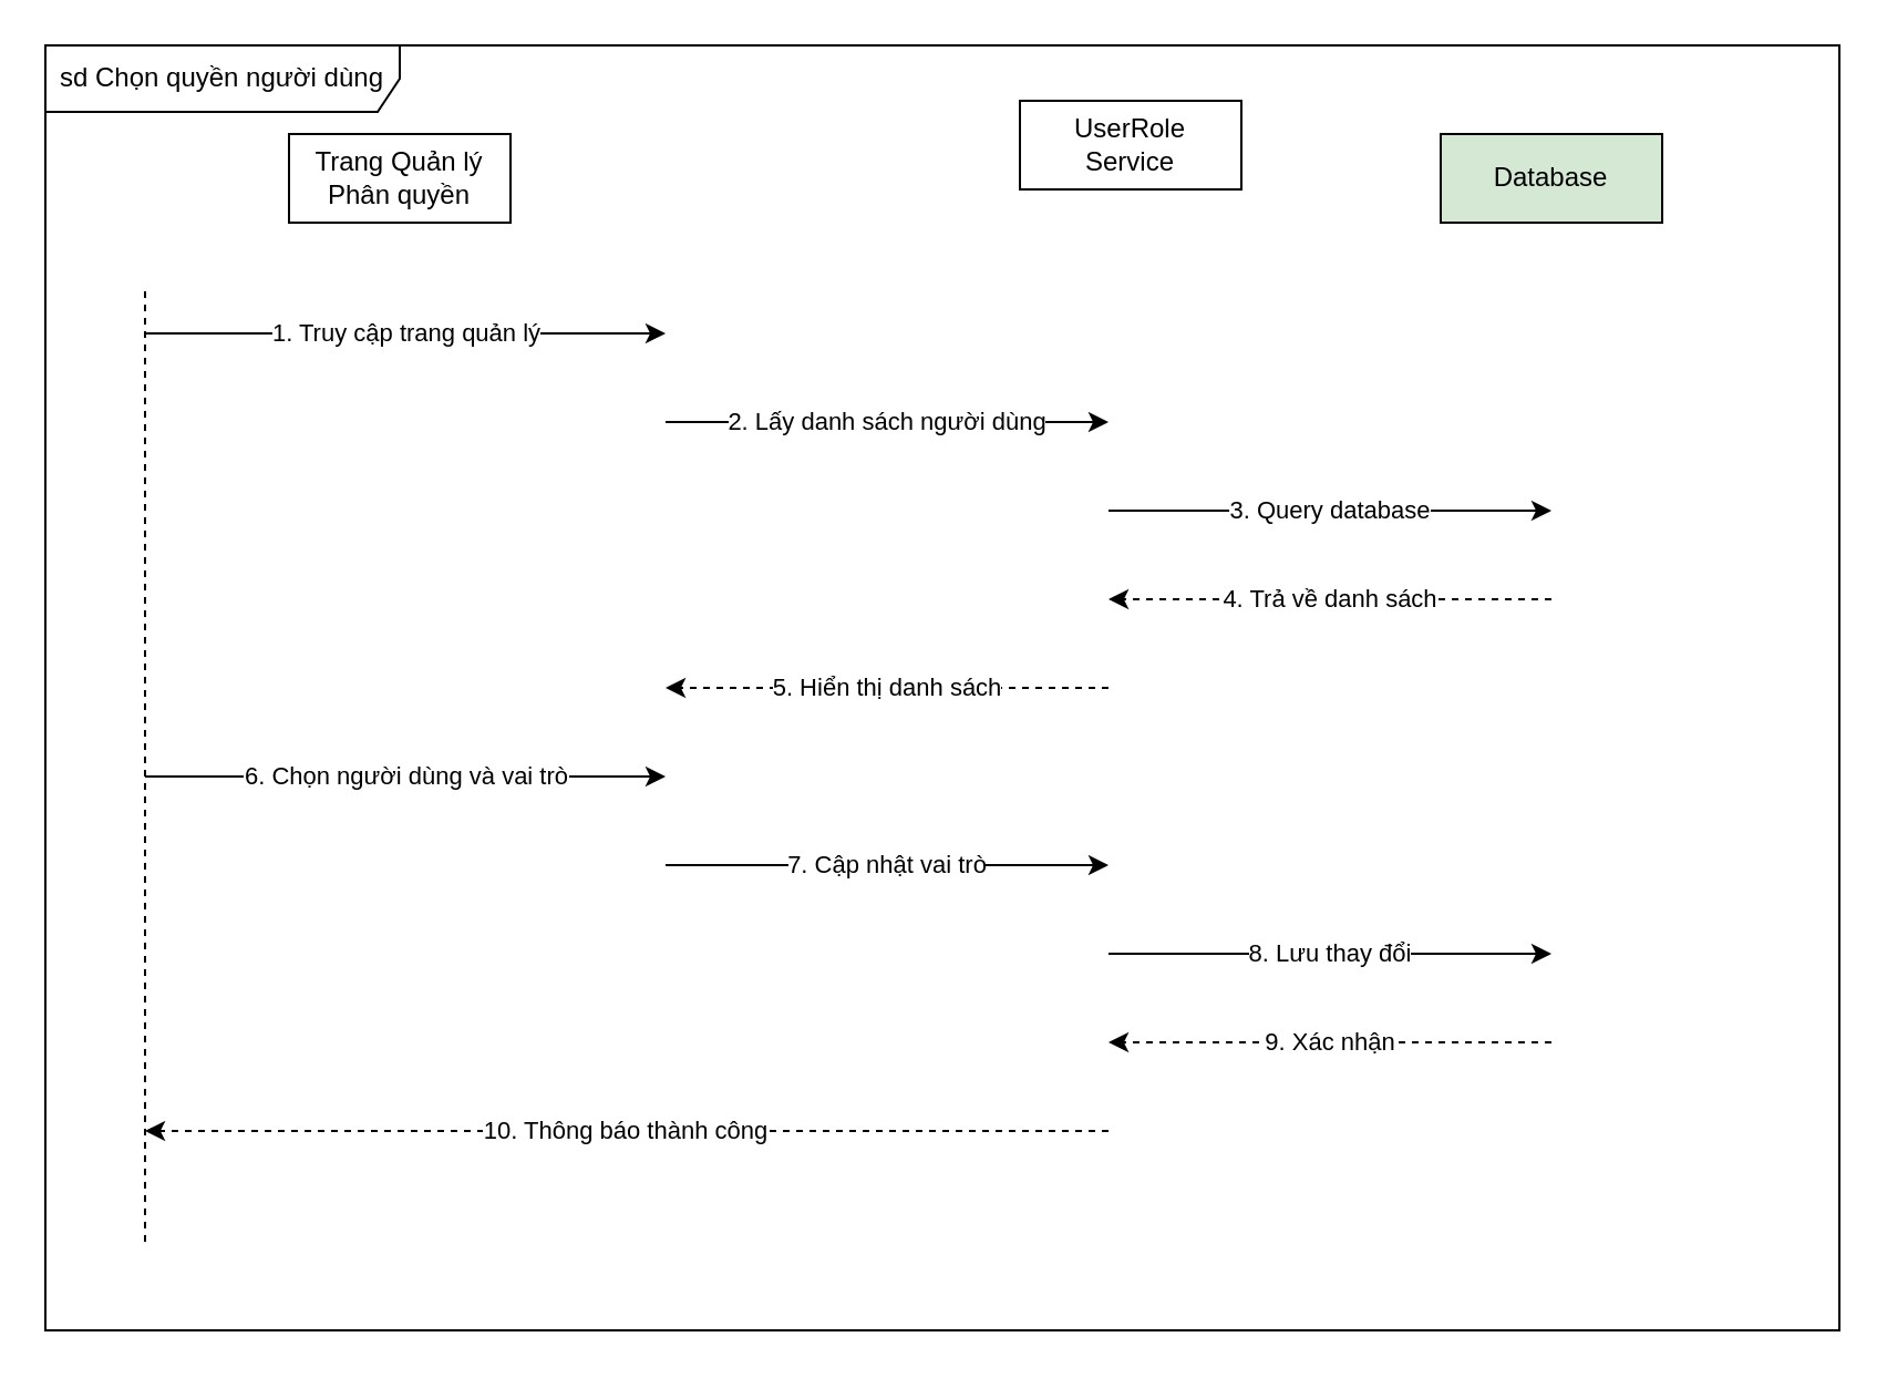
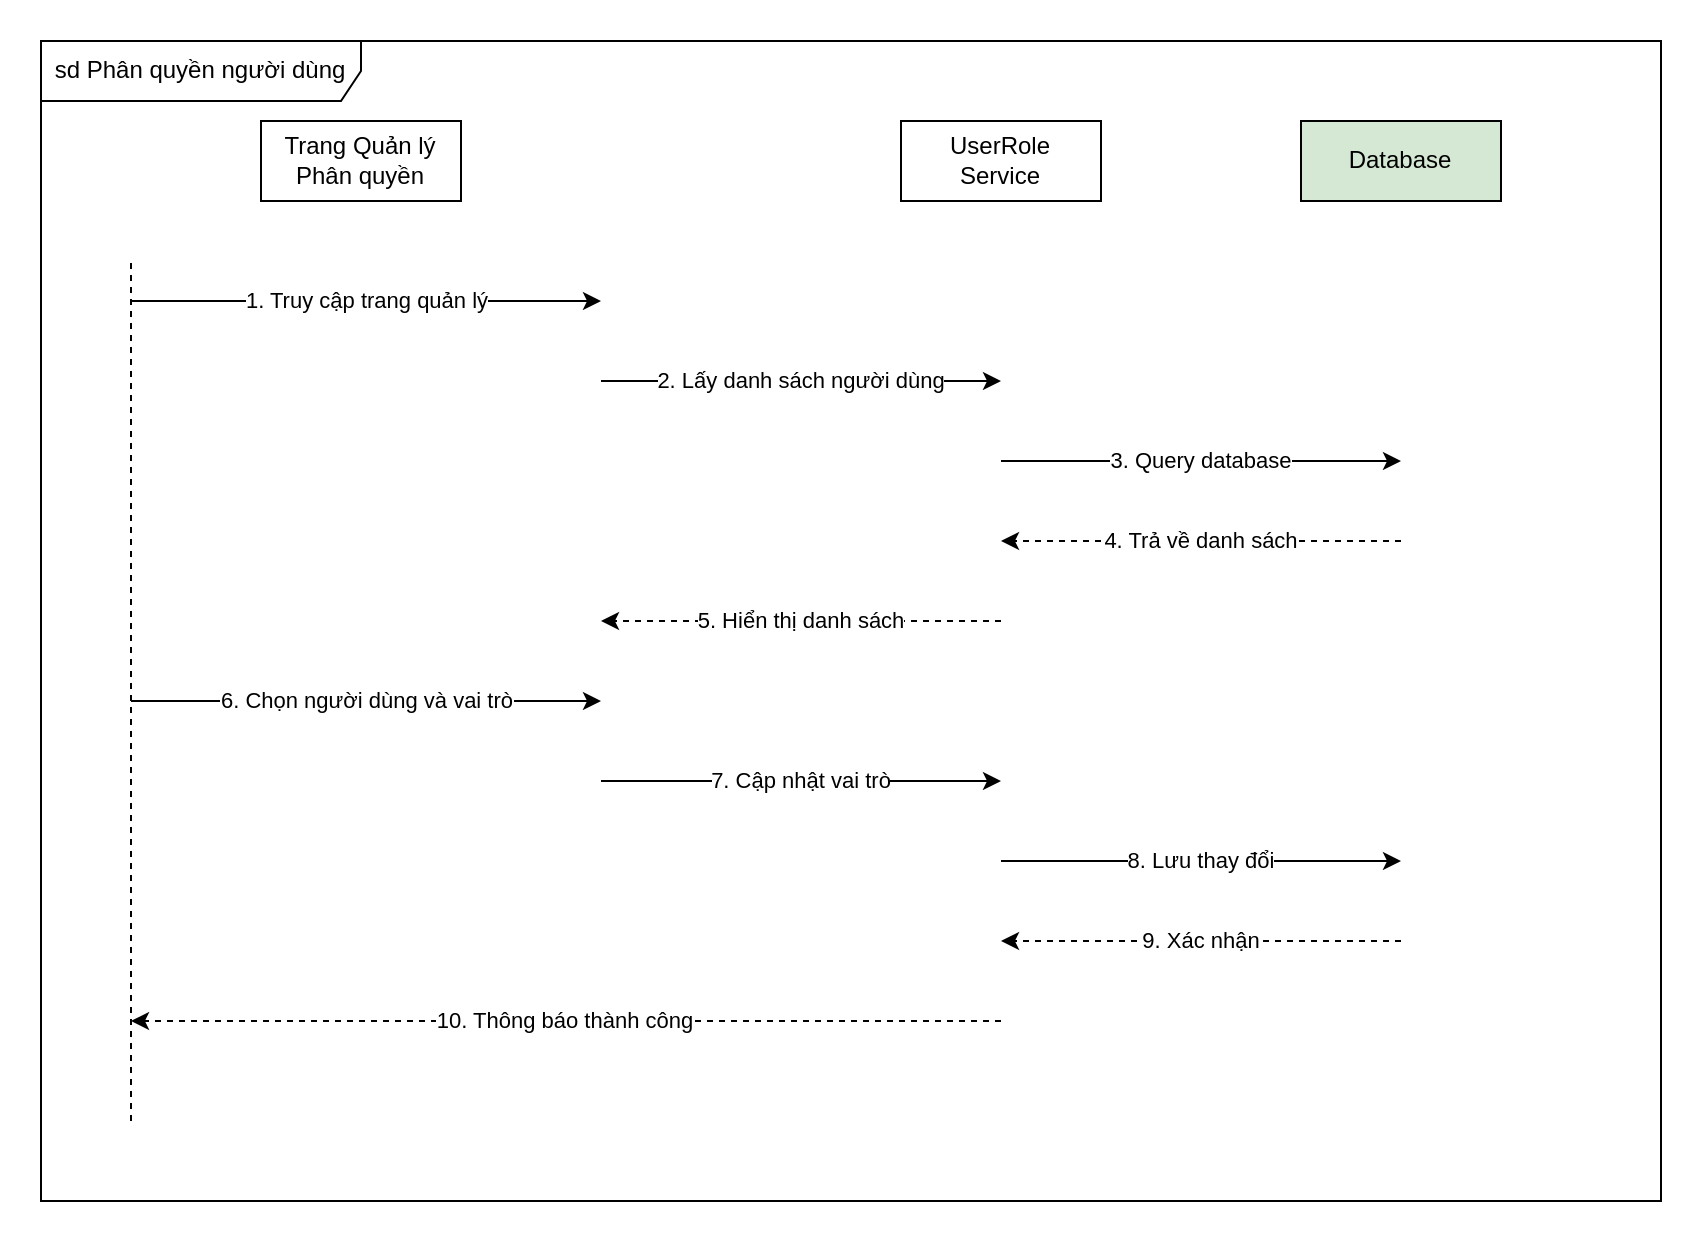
  <mxCell id="0" />
  <mxCell id="1" parent="0" />
- <mxCell id="2" value="sd Chọn quyền người dùng" style="shape=umlFrame;whiteSpace=wrap;html=1;width=160;height=30;" vertex="1" parent="1"><mxGeometry x="20" y="20" width="810" height="580" as="geometry" /></mxCell>
+ <mxCell id="2" value="sd Phân quyền người dùng" style="shape=umlFrame;whiteSpace=wrap;html=1;width=160;height=30;" vertex="1" parent="1"><mxGeometry x="20" y="20" width="810" height="580" as="geometry" /></mxCell>
  <mxCell id="3" value="Trang Quản lý&#10;Phân quyền" style="rounded=0;whiteSpace=wrap;html=1;" vertex="1" parent="1"><mxGeometry x="130" y="60" width="100" height="40" as="geometry" /></mxCell>
- <mxCell id="4" value="UserRole&#10;Service" style="rounded=0;whiteSpace=wrap;html=1;" vertex="1" parent="1"><mxGeometry x="460" y="45" width="100" height="40" as="geometry" /></mxCell>
+ <mxCell id="4" value="UserRole&#10;Service" style="rounded=0;whiteSpace=wrap;html=1;" vertex="1" parent="1"><mxGeometry x="450" y="60" width="100" height="40" as="geometry" /></mxCell>
  <mxCell id="5" value="Database" style="rounded=0;whiteSpace=wrap;html=1;fillColor=#d5e8d4;" vertex="1" parent="1"><mxGeometry x="650" y="60" width="100" height="40" as="geometry" /></mxCell>
  <mxCell id="6" value="" style="endArrow=none;dashed=1;html=1;" edge="1" parent="1"><mxGeometry width="50" height="50" relative="1" as="geometry"><mxPoint x="65" y="560" as="sourcePoint" /><mxPoint x="65" y="130" as="targetPoint" /></mxGeometry></mxCell>
  <mxCell id="7" value="1. Truy cập trang quản lý" style="endArrow=classic;html=1;" edge="1" parent="1"><mxGeometry relative="1" as="geometry"><mxPoint x="65" y="150" as="sourcePoint" /><mxPoint x="300" y="150" as="targetPoint" /></mxGeometry></mxCell>
  <mxCell id="8" value="2. Lấy danh sách người dùng" style="endArrow=classic;html=1;" edge="1" parent="1"><mxGeometry relative="1" as="geometry"><mxPoint x="300" y="190" as="sourcePoint" /><mxPoint x="500" y="190" as="targetPoint" /></mxGeometry></mxCell>
  <mxCell id="9" value="3. Query database" style="endArrow=classic;html=1;" edge="1" parent="1"><mxGeometry relative="1" as="geometry"><mxPoint x="500" y="230" as="sourcePoint" /><mxPoint x="700" y="230" as="targetPoint" /></mxGeometry></mxCell>
  <mxCell id="10" value="4. Trả về danh sách" style="endArrow=classic;html=1;dashed=1;" edge="1" parent="1"><mxGeometry relative="1" as="geometry"><mxPoint x="700" y="270" as="sourcePoint" /><mxPoint x="500" y="270" as="targetPoint" /></mxGeometry></mxCell>
  <mxCell id="11" value="5. Hiển thị danh sách" style="endArrow=classic;html=1;dashed=1;" edge="1" parent="1"><mxGeometry relative="1" as="geometry"><mxPoint x="500" y="310" as="sourcePoint" /><mxPoint x="300" y="310" as="targetPoint" /></mxGeometry></mxCell>
  <mxCell id="12" value="6. Chọn người dùng và vai trò" style="endArrow=classic;html=1;" edge="1" parent="1"><mxGeometry relative="1" as="geometry"><mxPoint x="65" y="350" as="sourcePoint" /><mxPoint x="300" y="350" as="targetPoint" /></mxGeometry></mxCell>
  <mxCell id="13" value="7. Cập nhật vai trò" style="endArrow=classic;html=1;" edge="1" parent="1"><mxGeometry relative="1" as="geometry"><mxPoint x="300" y="390" as="sourcePoint" /><mxPoint x="500" y="390" as="targetPoint" /></mxGeometry></mxCell>
  <mxCell id="14" value="8. Lưu thay đổi" style="endArrow=classic;html=1;" edge="1" parent="1"><mxGeometry relative="1" as="geometry"><mxPoint x="500" y="430" as="sourcePoint" /><mxPoint x="700" y="430" as="targetPoint" /></mxGeometry></mxCell>
  <mxCell id="15" value="9. Xác nhận" style="endArrow=classic;html=1;dashed=1;" edge="1" parent="1"><mxGeometry relative="1" as="geometry"><mxPoint x="700" y="470" as="sourcePoint" /><mxPoint x="500" y="470" as="targetPoint" /></mxGeometry></mxCell>
  <mxCell id="16" value="10. Thông báo thành công" style="endArrow=classic;html=1;dashed=1;" edge="1" parent="1"><mxGeometry relative="1" as="geometry"><mxPoint x="500" y="510" as="sourcePoint" /><mxPoint x="65" y="510" as="targetPoint" /></mxGeometry></mxCell>
